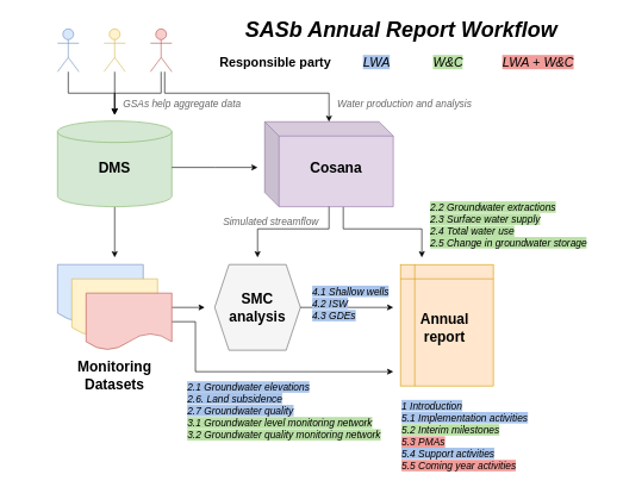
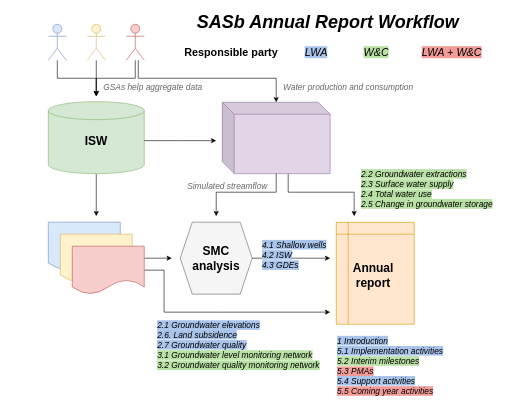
  <mxCell id="0" />
  <mxCell id="1" parent="0" />
  <mxCell id="2" value="" style="edgeStyle=orthogonalEdgeStyle;rounded=0;orthogonalLoop=1;jettySize=auto;html=1;fontSize=20;" parent="1" source="3" edge="1"><mxGeometry relative="1" as="geometry"><mxPoint x="160" y="360" as="targetPoint" /></mxGeometry></mxCell>
  <mxCell id="3" value="" style="shape=cylinder3;whiteSpace=wrap;html=1;boundedLbl=1;backgroundOutline=1;size=15;fillColor=#d5e8d4;strokeColor=#82b366;" parent="1" vertex="1"><mxGeometry x="80" y="169" width="160" height="120" as="geometry" /></mxCell>
  <mxCell id="4" value="" style="edgeStyle=orthogonalEdgeStyle;rounded=0;orthogonalLoop=1;jettySize=auto;html=1;fontSize=20;" parent="1" source="5" edge="1"><mxGeometry relative="1" as="geometry"><mxPoint x="160" y="160" as="targetPoint" /><Array as="points"><mxPoint x="95" y="130" /><mxPoint x="160" y="130" /></Array></mxGeometry></mxCell>
  <mxCell id="5" value="" style="shape=umlActor;verticalLabelPosition=bottom;verticalAlign=top;html=1;outlineConnect=0;fillColor=#dae8fc;strokeColor=#6c8ebf;" parent="1" vertex="1"><mxGeometry x="80" y="40" width="30" height="60" as="geometry" /></mxCell>
  <mxCell id="6" value="" style="edgeStyle=orthogonalEdgeStyle;rounded=0;orthogonalLoop=1;jettySize=auto;html=1;fontSize=20;" parent="1" source="7" edge="1"><mxGeometry relative="1" as="geometry"><mxPoint x="160" y="160" as="targetPoint" /></mxGeometry></mxCell>
  <mxCell id="7" value="" style="shape=umlActor;verticalLabelPosition=bottom;verticalAlign=top;html=1;outlineConnect=0;fillColor=#fff2cc;strokeColor=#d6b656;" parent="1" vertex="1"><mxGeometry x="145" y="40" width="30" height="60" as="geometry" /></mxCell>
  <mxCell id="8" value="" style="edgeStyle=orthogonalEdgeStyle;rounded=0;orthogonalLoop=1;jettySize=auto;html=1;fontSize=20;" parent="1" source="9" edge="1"><mxGeometry relative="1" as="geometry"><mxPoint x="160" y="160" as="targetPoint" /><Array as="points"><mxPoint x="225" y="130" /><mxPoint x="160" y="130" /></Array></mxGeometry></mxCell>
  <mxCell id="9" value="" style="shape=umlActor;verticalLabelPosition=bottom;verticalAlign=top;html=1;outlineConnect=0;fillColor=#f8cecc;strokeColor=#b85450;" parent="1" vertex="1"><mxGeometry x="210" y="40" width="30" height="60" as="geometry" /></mxCell>
  <mxCell id="10" value="" style="edgeStyle=orthogonalEdgeStyle;rounded=0;orthogonalLoop=1;jettySize=auto;html=1;fontSize=20;" parent="1" source="11" edge="1"><mxGeometry relative="1" as="geometry"><mxPoint x="360" y="234" as="targetPoint" /></mxGeometry></mxCell>
- <mxCell id="11" value="&lt;font size=&quot;1&quot;&gt;&lt;b style=&quot;font-size: 20px&quot;&gt;DMS&lt;/b&gt;&lt;/font&gt;" style="text;html=1;strokeColor=none;fillColor=none;align=center;verticalAlign=middle;whiteSpace=wrap;rounded=0;" parent="1" vertex="1"><mxGeometry x="80" y="219" width="160" height="30" as="geometry" /></mxCell>
+ <mxCell id="11" value="&lt;font size=&quot;1&quot;&gt;&lt;b style=&quot;font-size: 20px&quot;&gt;ISW&lt;/b&gt;&lt;/font&gt;" style="text;html=1;strokeColor=none;fillColor=none;align=center;verticalAlign=middle;whiteSpace=wrap;rounded=0;" parent="1" vertex="1"><mxGeometry x="80" y="219" width="160" height="30" as="geometry" /></mxCell>
  <mxCell id="12" value="" style="shape=document;whiteSpace=wrap;html=1;boundedLbl=1;fontSize=20;fillColor=#dae8fc;strokeColor=#6c8ebf;" parent="1" vertex="1"><mxGeometry x="80" y="370" width="120" height="80" as="geometry" /></mxCell>
  <mxCell id="13" value="" style="shape=document;whiteSpace=wrap;html=1;boundedLbl=1;fontSize=20;fillColor=#fff2cc;strokeColor=#d6b656;" parent="1" vertex="1"><mxGeometry x="100" y="390" width="120" height="80" as="geometry" /></mxCell>
  <mxCell id="14" value="" style="edgeStyle=orthogonalEdgeStyle;rounded=0;orthogonalLoop=1;jettySize=auto;html=1;fontSize=20;exitX=1;exitY=0.25;exitDx=0;exitDy=0;" parent="1" source="16" edge="1"><mxGeometry relative="1" as="geometry"><mxPoint x="246" y="430" as="sourcePoint" /><mxPoint x="286" y="430" as="targetPoint" /><Array as="points" /></mxGeometry></mxCell>
  <mxCell id="15" value="" style="edgeStyle=orthogonalEdgeStyle;rounded=0;orthogonalLoop=1;jettySize=auto;html=1;fontSize=14;" parent="1" source="16" edge="1"><mxGeometry relative="1" as="geometry"><mxPoint x="550" y="520" as="targetPoint" /><Array as="points"><mxPoint x="273" y="450" /><mxPoint x="273" y="520" /><mxPoint x="360" y="520" /></Array></mxGeometry></mxCell>
  <mxCell id="16" value="" style="shape=document;whiteSpace=wrap;html=1;boundedLbl=1;fontSize=20;fillColor=#f8cecc;strokeColor=#b85450;" parent="1" vertex="1"><mxGeometry x="120" y="410" width="120" height="80" as="geometry" /></mxCell>
- <mxCell id="17" value="&lt;span style=&quot;font-size: 20px&quot;&gt;&lt;b&gt;Monitoring Datasets&lt;/b&gt;&lt;/span&gt;" style="text;html=1;strokeColor=none;fillColor=none;align=center;verticalAlign=middle;whiteSpace=wrap;rounded=0;" parent="1" vertex="1"><mxGeometry x="80" y="510" width="160" height="30" as="geometry" /></mxCell>
  <mxCell id="18" value="" style="edgeStyle=orthogonalEdgeStyle;rounded=0;orthogonalLoop=1;jettySize=auto;html=1;fontSize=20;" parent="1" source="19" edge="1"><mxGeometry relative="1" as="geometry"><mxPoint x="590" y="360" as="targetPoint" /><Array as="points"><mxPoint x="480" y="320" /><mxPoint x="590" y="320" /></Array></mxGeometry></mxCell>
  <mxCell id="19" value="" style="shape=cube;whiteSpace=wrap;html=1;boundedLbl=1;backgroundOutline=1;darkOpacity=0.05;darkOpacity2=0.1;fontSize=20;fillColor=#e1d5e7;strokeColor=#9673a6;" parent="1" vertex="1"><mxGeometry x="370" y="170" width="180" height="119" as="geometry" /></mxCell>
- <mxCell id="20" value="&lt;font size=&quot;1&quot;&gt;&lt;b style=&quot;font-size: 20px&quot;&gt;Cosana&lt;/b&gt;&lt;/font&gt;" style="text;html=1;strokeColor=none;fillColor=none;align=center;verticalAlign=middle;whiteSpace=wrap;rounded=0;" parent="1" vertex="1"><mxGeometry x="390" y="219" width="160" height="30" as="geometry" /></mxCell>
  <mxCell id="21" value="" style="shape=hexagon;perimeter=hexagonPerimeter2;whiteSpace=wrap;html=1;fixedSize=1;fontSize=20;fillColor=#f5f5f5;fontColor=#333333;strokeColor=#666666;" parent="1" vertex="1"><mxGeometry x="300" y="370" width="120" height="120" as="geometry" /></mxCell>
  <mxCell id="22" value="" style="edgeStyle=orthogonalEdgeStyle;rounded=0;orthogonalLoop=1;jettySize=auto;html=1;fontSize=20;" parent="1" edge="1"><mxGeometry relative="1" as="geometry"><mxPoint x="420" y="430" as="sourcePoint" /><mxPoint x="550" y="430" as="targetPoint" /></mxGeometry></mxCell>
  <mxCell id="23" value="&lt;font size=&quot;1&quot;&gt;&lt;b style=&quot;font-size: 20px&quot;&gt;SMC analysis&lt;/b&gt;&lt;/font&gt;" style="text;html=1;strokeColor=none;fillColor=none;align=center;verticalAlign=middle;whiteSpace=wrap;rounded=0;" parent="1" vertex="1"><mxGeometry x="305" y="415" width="110" height="30" as="geometry" /></mxCell>
  <mxCell id="24" value="" style="shape=internalStorage;whiteSpace=wrap;html=1;backgroundOutline=1;fontSize=20;fillColor=#ffe6cc;strokeColor=#d79b00;" parent="1" vertex="1"><mxGeometry x="560" y="370" width="130" height="170" as="geometry" /></mxCell>
  <mxCell id="25" value="&lt;font size=&quot;1&quot;&gt;&lt;b style=&quot;font-size: 20px&quot;&gt;Annual report&lt;/b&gt;&lt;/font&gt;" style="text;html=1;strokeColor=none;fillColor=none;align=center;verticalAlign=middle;whiteSpace=wrap;rounded=0;" parent="1" vertex="1"><mxGeometry x="567" y="443" width="110" height="30" as="geometry" /></mxCell>
  <mxCell id="26" value="&lt;font style=&quot;font-size: 14px&quot;&gt;&lt;i&gt;&lt;span style=&quot;background-color: rgb(185 , 224 , 165)&quot;&gt;2.2 Groundwater extractions&lt;br&gt;2.3 Surface water supply&lt;br&gt;2.4 Total water use&lt;br&gt;2.5 Change in groundwater storage&lt;/span&gt;&lt;br&gt;&lt;/i&gt;&lt;/font&gt;" style="text;html=1;strokeColor=none;fillColor=none;align=left;verticalAlign=middle;whiteSpace=wrap;rounded=0;" parent="1" vertex="1"><mxGeometry x="600" y="300" width="250" height="30" as="geometry" /></mxCell>
  <mxCell id="27" value="&lt;i&gt;&lt;span style=&quot;background-color: rgb(169 , 196 , 235)&quot;&gt;2.1 Groundwater elevations&lt;br&gt;2.6. Land subsidence&lt;br&gt;2.7 Groundwater quality&lt;/span&gt;&lt;br&gt;&lt;/i&gt;&lt;i&gt;&lt;span style=&quot;background-color: rgb(185 , 224 , 165)&quot;&gt;3.1 Groundwater level monitoring network&lt;br&gt;3.2 Groundwater quality monitoring network&lt;/span&gt;&lt;/i&gt;&lt;i&gt;&lt;br&gt;&lt;/i&gt;" style="text;html=1;strokeColor=none;fillColor=none;align=left;verticalAlign=middle;whiteSpace=wrap;rounded=0;fontSize=14;" parent="1" vertex="1"><mxGeometry x="260" y="560" width="280" height="30" as="geometry" /></mxCell>
  <mxCell id="28" value="&lt;i&gt;&lt;br&gt;&lt;/i&gt;" style="text;html=1;strokeColor=none;fillColor=none;align=left;verticalAlign=middle;whiteSpace=wrap;rounded=0;fontSize=14;" parent="1" vertex="1"><mxGeometry x="20" y="560" width="240" height="30" as="geometry" /></mxCell>
  <mxCell id="29" value="&lt;i&gt;&lt;span style=&quot;background-color: rgb(169 , 196 , 235)&quot;&gt;4.1 Shallow wells&lt;br&gt;4.2 ISW&lt;br&gt;4.3 GDEs&lt;/span&gt;&lt;br&gt;&lt;/i&gt;" style="text;html=1;strokeColor=none;fillColor=none;align=left;verticalAlign=middle;whiteSpace=wrap;rounded=0;fontSize=14;" parent="1" vertex="1"><mxGeometry x="435" y="410" width="115" height="30" as="geometry" /></mxCell>
  <mxCell id="30" value="&lt;i&gt;&lt;span style=&quot;background-color: rgb(169 , 196 , 235)&quot;&gt;1 Introduction&lt;/span&gt;&lt;br&gt;&lt;span style=&quot;background-color: rgb(169 , 196 , 235)&quot;&gt;5.1 Implementation activities&lt;/span&gt;&lt;br&gt;&lt;span style=&quot;background-color: rgb(185 , 224 , 165)&quot;&gt;5.2 Interim milestones&lt;/span&gt;&lt;br&gt;&lt;span style=&quot;background-color: rgb(241 , 156 , 153)&quot;&gt;5.3 PMAs&lt;br&gt;&lt;/span&gt;&lt;span style=&quot;background-color: rgb(169 , 196 , 235)&quot;&gt;5.4 Support activities&lt;/span&gt;&lt;br&gt;&lt;span style=&quot;background-color: rgb(241 , 156 , 153)&quot;&gt;5.5 Coming year activities&lt;/span&gt;&lt;br&gt;&lt;/i&gt;" style="text;html=1;strokeColor=none;fillColor=none;align=left;verticalAlign=middle;whiteSpace=wrap;rounded=0;fontSize=14;" parent="1" vertex="1"><mxGeometry x="560" y="560" width="185" height="100" as="geometry" /></mxCell>
  <mxCell id="31" value="&lt;span style=&quot;color: rgb(0 , 0 , 0) ; font-family: &amp;#34;helvetica&amp;#34; ; font-size: 18px ; letter-spacing: normal ; text-align: left ; text-indent: 0px ; text-transform: none ; word-spacing: 0px&quot;&gt;&lt;span style=&quot;background-color: rgb(255 , 255 , 255)&quot;&gt;&lt;b&gt;Responsible party&amp;nbsp; &amp;nbsp; &amp;nbsp; &amp;nbsp; &amp;nbsp;&lt;/b&gt;&lt;/span&gt;&lt;i style=&quot;font-weight: 400 ; background-color: rgb(169 , 196 , 235)&quot;&gt;LWA&lt;/i&gt;&lt;i style=&quot;font-weight: 400 ; background-color: rgb(255 , 255 , 255)&quot;&gt;&amp;nbsp; &amp;nbsp; &amp;nbsp; &amp;nbsp; &amp;nbsp; &amp;nbsp;&amp;nbsp;&lt;/i&gt;&lt;span style=&quot;font-weight: 400 ; font-style: italic ; background-color: rgb(185 , 224 , 165)&quot;&gt;W&amp;amp;C&lt;/span&gt;&lt;span style=&quot;font-weight: 400 ; font-style: italic ; background-color: rgb(255 , 255 , 255)&quot;&gt;&amp;nbsp; &amp;nbsp; &amp;nbsp; &amp;nbsp; &amp;nbsp; &amp;nbsp;&lt;/span&gt;&lt;span style=&quot;font-weight: 400 ; font-style: italic ; background-color: rgb(241 , 156 , 153)&quot;&gt;LWA + W&amp;amp;C&lt;/span&gt;&lt;br&gt;&lt;/span&gt;" style="text;whiteSpace=wrap;html=1;fontSize=14;fontColor=#00CC00;" parent="1" vertex="1"><mxGeometry x="305" y="70" width="510" height="100" as="geometry" /></mxCell>
- <mxCell id="32" value="&lt;font size=&quot;1&quot;&gt;&lt;span style=&quot;font-size: 30px&quot;&gt;SASb Annual Report Workflow&lt;/span&gt;&lt;/font&gt;" style="text;html=1;strokeColor=none;fillColor=none;align=center;verticalAlign=middle;whiteSpace=wrap;rounded=0;fontStyle=3" parent="1" vertex="1"><mxGeometry x="305" y="25" width="512.5" height="30" as="geometry" /></mxCell>
+ <mxCell id="32" value="&lt;font size=&quot;1&quot;&gt;&lt;span style=&quot;font-size: 30px&quot;&gt;SASb Annual Report Workflow&lt;/span&gt;&lt;/font&gt;" style="text;html=1;strokeColor=none;fillColor=none;align=center;verticalAlign=middle;whiteSpace=wrap;rounded=0;fontStyle=3" parent="1" vertex="1"><mxGeometry x="290" y="20" width="512.5" height="30" as="geometry" /></mxCell>
  <mxCell id="33" value="" style="edgeStyle=orthogonalEdgeStyle;rounded=0;orthogonalLoop=1;jettySize=auto;html=1;fontSize=20;" parent="1" edge="1"><mxGeometry relative="1" as="geometry"><mxPoint x="360" y="360" as="targetPoint" /><Array as="points"><mxPoint x="460" y="289" /><mxPoint x="460" y="320" /><mxPoint x="360" y="320" /></Array><mxPoint x="460" y="289" as="sourcePoint" /></mxGeometry></mxCell>
  <mxCell id="34" value="&lt;i&gt;&lt;span style=&quot;background-color: rgb(255 , 255 , 255)&quot;&gt;&lt;font color=&quot;#666666&quot;&gt;Simulated streamflow&lt;/font&gt;&lt;/span&gt;&lt;br&gt;&lt;/i&gt;" style="text;html=1;strokeColor=none;fillColor=none;align=left;verticalAlign=middle;whiteSpace=wrap;rounded=0;fontSize=14;" parent="1" vertex="1"><mxGeometry x="310" y="295" width="143" height="30" as="geometry" /></mxCell>
  <mxCell id="35" value="" style="edgeStyle=orthogonalEdgeStyle;rounded=0;orthogonalLoop=1;jettySize=auto;html=1;fontSize=20;" edge="1" parent="1"><mxGeometry relative="1" as="geometry"><mxPoint x="460" y="170" as="targetPoint" /><Array as="points"><mxPoint x="230" y="130" /><mxPoint x="460" y="130" /></Array><mxPoint x="230" y="100" as="sourcePoint" /></mxGeometry></mxCell>
- <mxCell id="36" value="&lt;i&gt;&lt;span style=&quot;background-color: rgb(255 , 255 , 255)&quot;&gt;&lt;font color=&quot;#666666&quot;&gt;Water production and analysis&lt;/font&gt;&lt;/span&gt;&lt;br&gt;&lt;/i&gt;" style="text;html=1;strokeColor=none;fillColor=none;align=left;verticalAlign=middle;whiteSpace=wrap;rounded=0;fontSize=14;" vertex="1" parent="1"><mxGeometry x="470" y="130" width="230" height="30" as="geometry" /></mxCell>
+ <mxCell id="36" value="&lt;i&gt;&lt;span style=&quot;background-color: rgb(255 , 255 , 255)&quot;&gt;&lt;font color=&quot;#666666&quot;&gt;Water production and consumption&lt;/font&gt;&lt;/span&gt;&lt;br&gt;&lt;/i&gt;" style="text;html=1;strokeColor=none;fillColor=none;align=left;verticalAlign=middle;whiteSpace=wrap;rounded=0;fontSize=14;" vertex="1" parent="1"><mxGeometry x="470" y="130" width="230" height="30" as="geometry" /></mxCell>
  <mxCell id="37" value="&lt;i&gt;&lt;span style=&quot;background-color: rgb(255 , 255 , 255)&quot;&gt;&lt;font color=&quot;#666666&quot;&gt;GSAs help aggregate data&lt;/font&gt;&lt;/span&gt;&lt;br&gt;&lt;/i&gt;" style="text;html=1;strokeColor=none;fillColor=none;align=left;verticalAlign=middle;whiteSpace=wrap;rounded=0;fontSize=14;" vertex="1" parent="1"><mxGeometry x="170" y="130" width="210" height="30" as="geometry" /></mxCell>
